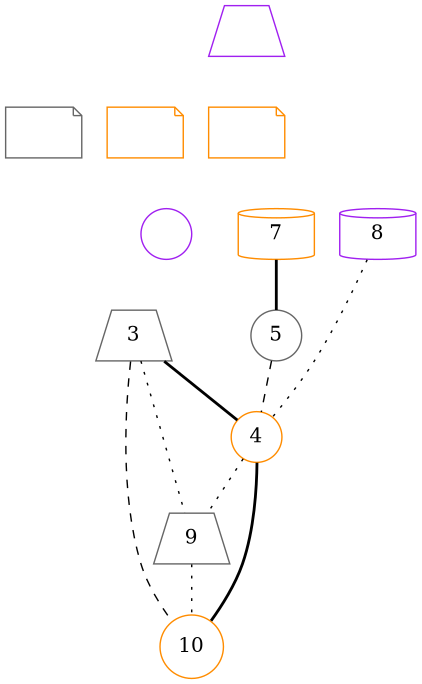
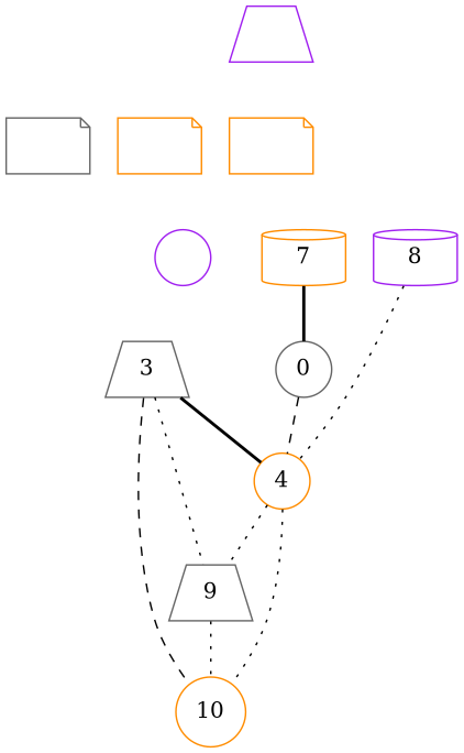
  graph {
    damping=G
    node [color=darkorange shape=circle]
    edge [color=transparent]
    6 [color=purple fontcolor=transparent shape=trapezium]
    1 [fontcolor=transparent shape=note]
    m_1 [fontcolor=transparent shape=note]
    11 [color=gray40 fontcolor=transparent shape=note]
    7 [shape=cylinder]
    8 [color=purple shape=cylinder]
    2 [color=purple fontcolor=transparent]
-   5 [color=gray40]
+   5 [color=gray40 label=0]
    4
    3 [color=gray40 shape=trapezium]
    9 [color=gray40 shape=trapezium]
    10
    6 -- 1
    6 -- m_1
    6 -- 11
    6 -- 7
    6 -- 8
    1 -- 2
    m_1 -- 2
    11 -- 2
    7 -- 5 [style=bold color=""]
    8 -- 4 [style=dotted color=""]
    2 -- 5
    2 -- 4
    2 -- 3
    5 -- 4 [style=dashed color=""]
    4 -- 9 [style=dotted color=""]
-   4 -- 10 [style=bold color=""]
+   4 -- 10 [style=dotted color=""]
    3 -- 4 [style=bold color=""]
    3 -- 9 [style=dotted color=""]
    3 -- 10 [style=dashed color=""]
    9 -- 10 [style=dotted color=""]
  }
